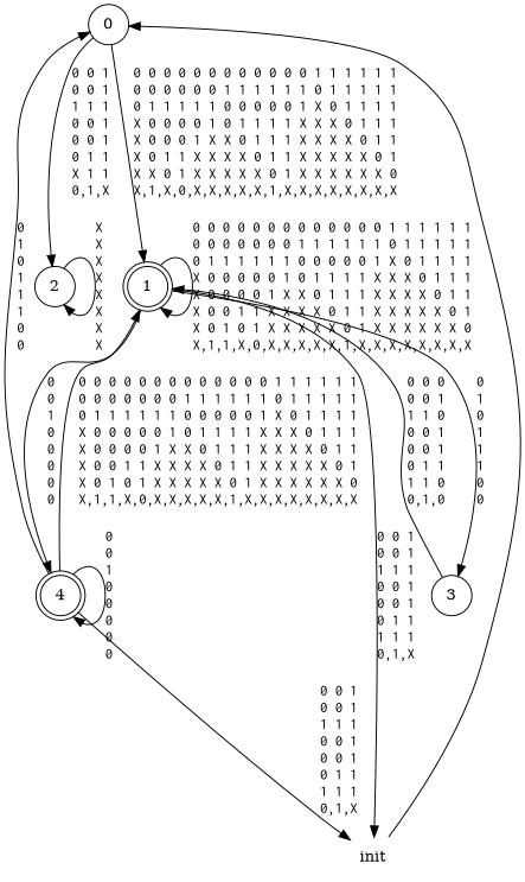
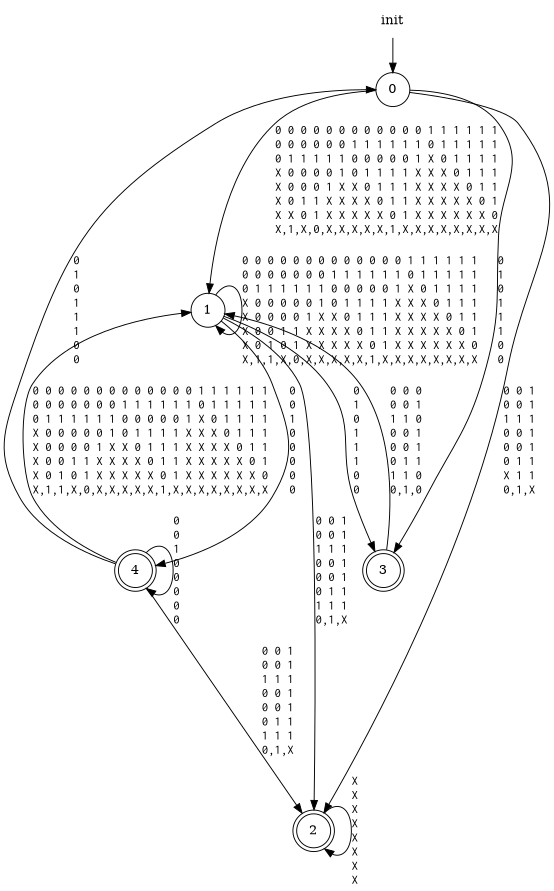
  digraph {
    rankdir=TB
    node [shape=circle]
    edge [fontname=Courier]
    0 [height=.5 width=.5]
-   1 [height=.5 shape=doublecircle width=.5]
-   2 [height=.5 width=.5]
-   3 [height=.5 width=.5]
+   1 [height=.5 width=.5]
+   2 [height=.5 shape=doublecircle width=.5]
+   3 [height=.5 shape=doublecircle width=.5]
    4 [height=.5 shape=doublecircle width=.5]
    init [height=.5 shape=plaintext width=.5]
    0 -> 1 [label="0 0 0 0 0 0 0 0 0 0 0 0 1 1 1 1 1 1\n0 0 0 0 0 0 1 1 1 1 1 1 0 1 1 1 1 1\n0 1 1 1 1 1 0 0 0 0 0 1 X 0 1 1 1 1\nX 0 0 0 0 1 0 1 1 1 1 X X X 0 1 1 1\nX 0 0 0 1 X X 0 1 1 1 X X X X 0 1 1\nX 0 1 1 X X X X 0 1 1 X X X X X 0 1\nX X 0 1 X X X X X 0 1 X X X X X X 0\nX,1,X,0,X,X,X,X,X,1,X,X,X,X,X,X,X,X"]
    0 -> 2 [label="0 0 1\n0 0 1\n1 1 1\n0 0 1\n0 0 1\n0 1 1\nX 1 1\n0,1,X"]
+   0 -> 3 [label="0\n1\n0\n1\n1\n1\n0\n0"]
    1 -> 1 [label="0 0 0 0 0 0 0 0 0 0 0 0 0 1 1 1 1 1 1\n0 0 0 0 0 0 0 1 1 1 1 1 1 0 1 1 1 1 1\n0 1 1 1 1 1 1 0 0 0 0 0 1 X 0 1 1 1 1\nX 0 0 0 0 0 1 0 1 1 1 1 X X X 0 1 1 1\nX 0 0 0 0 1 X X 0 1 1 1 X X X X 0 1 1\nX 0 0 1 1 X X X X 0 1 1 X X X X X 0 1\nX 0 1 0 1 X X X X X 0 1 X X X X X X 0\nX,1,1,X,0,X,X,X,X,X,1,X,X,X,X,X,X,X,X"]
-   1 -> init [label="0 0 1\n0 0 1\n1 1 1\n0 0 1\n0 0 1\n0 1 1\n1 1 1\n0,1,X"]
+   1 -> 2 [label="0 0 1\n0 0 1\n1 1 1\n0 0 1\n0 0 1\n0 1 1\n1 1 1\n0,1,X"]
    1 -> 3 [label="0\n1\n0\n1\n1\n1\n0\n0"]
    1 -> 4 [label="0\n0\n1\n0\n0\n0\n0\n0"]
    2 -> 2 [label="X\nX\nX\nX\nX\nX\nX\nX"]
    3 -> 1 [label="0 0 0\n0 0 1\n1 1 0\n0 0 1\n0 0 1\n0 1 1\n1 1 0\n0,1,0"]
    4 -> 0 [label="0\n1\n0\n1\n1\n1\n0\n0"]
    4 -> 1 [label="0 0 0 0 0 0 0 0 0 0 0 0 0 1 1 1 1 1 1\n0 0 0 0 0 0 0 1 1 1 1 1 1 0 1 1 1 1 1\n0 1 1 1 1 1 1 0 0 0 0 0 1 X 0 1 1 1 1\nX 0 0 0 0 0 1 0 1 1 1 1 X X X 0 1 1 1\nX 0 0 0 0 1 X X 0 1 1 1 X X X X 0 1 1\nX 0 0 1 1 X X X X 0 1 1 X X X X X 0 1\nX 0 1 0 1 X X X X X 0 1 X X X X X X 0\nX,1,1,X,0,X,X,X,X,X,1,X,X,X,X,X,X,X,X"]
-   4 -> init [label="0 0 1\n0 0 1\n1 1 1\n0 0 1\n0 0 1\n0 1 1\n1 1 1\n0,1,X"]
+   4 -> 2 [label="0 0 1\n0 0 1\n1 1 1\n0 0 1\n0 0 1\n0 1 1\n1 1 1\n0,1,X"]
    4 -> 4 [label="0\n0\n1\n0\n0\n0\n0\n0"]
    init -> 0
  }
